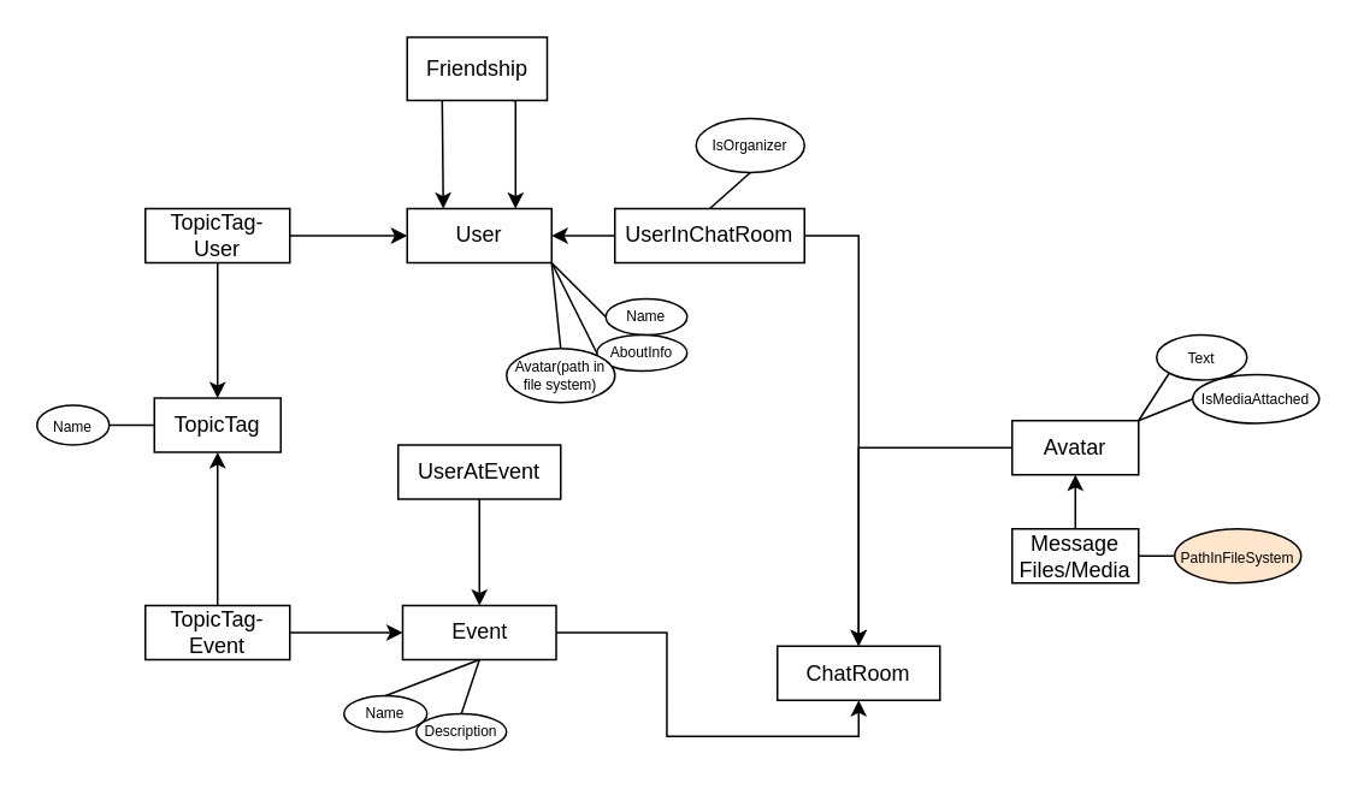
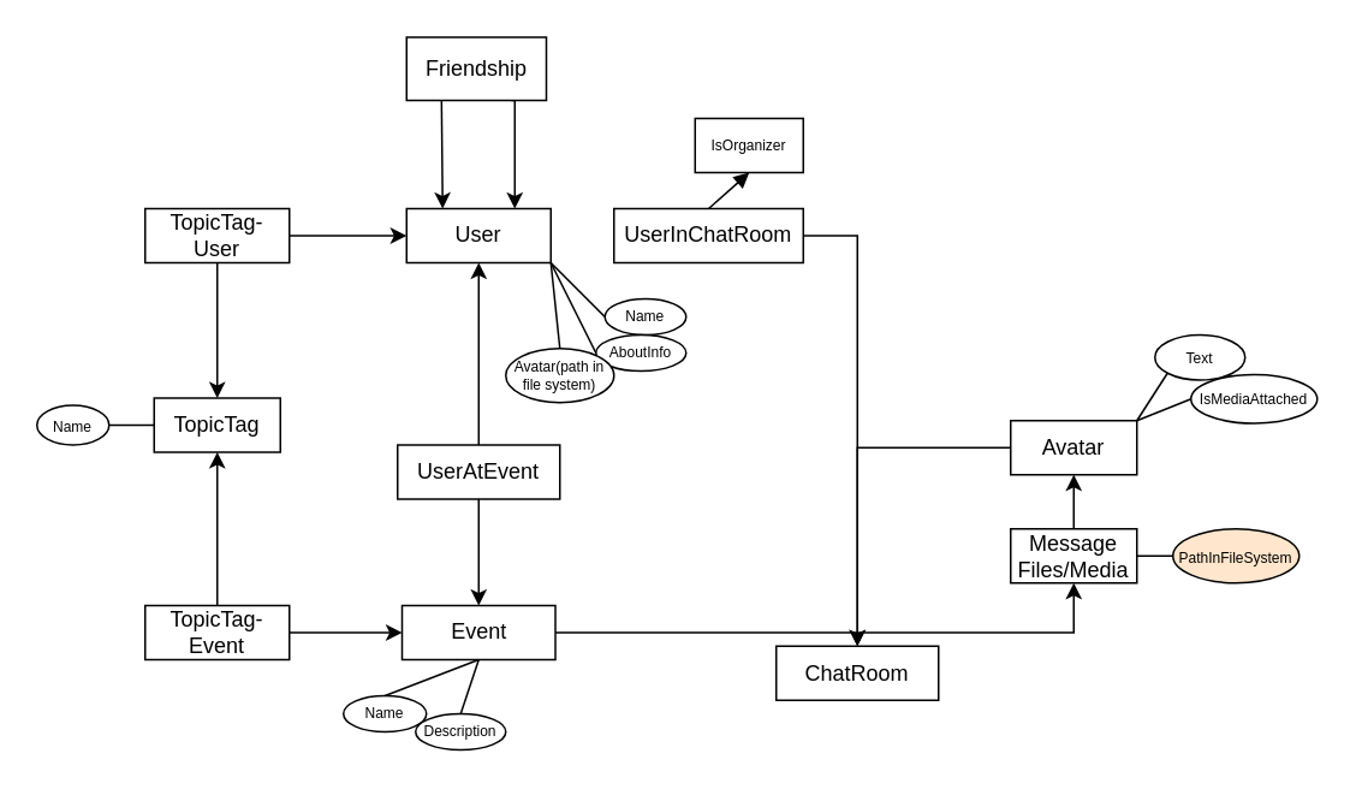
  <mxCell id="0" />
  <mxCell id="1" parent="0" />
  <mxCell id="2" value="User" style="rounded=0;whiteSpace=wrap;html=1;" parent="1" vertex="1"><mxGeometry x="225" y="115" width="80" height="30" as="geometry" /></mxCell>
- <mxCell id="3" style="edgeStyle=orthogonalEdgeStyle;rounded=0;orthogonalLoop=1;jettySize=auto;html=1;entryX=0.5;entryY=1;entryDx=0;entryDy=0;" edge="1" parent="1" source="4" target="20"><mxGeometry relative="1" as="geometry" /></mxCell>
+ <mxCell id="3" style="edgeStyle=orthogonalEdgeStyle;rounded=0;orthogonalLoop=1;jettySize=auto;html=1;" edge="1" parent="1" source="4" target="22"><mxGeometry relative="1" as="geometry" /></mxCell>
  <mxCell id="4" value="Event" style="rounded=0;whiteSpace=wrap;html=1;" parent="1" vertex="1"><mxGeometry x="222.5" y="335" width="85" height="30" as="geometry" /></mxCell>
  <mxCell id="5" style="edgeStyle=orthogonalEdgeStyle;rounded=0;orthogonalLoop=1;jettySize=auto;html=1;" parent="1" source="6" target="20" edge="1"><mxGeometry relative="1" as="geometry" /></mxCell>
  <mxCell id="6" value="Avatar" style="rounded=0;whiteSpace=wrap;html=1;" parent="1" vertex="1"><mxGeometry x="560" y="232.5" width="70" height="30" as="geometry" /></mxCell>
  <mxCell id="7" style="edgeStyle=orthogonalEdgeStyle;rounded=0;orthogonalLoop=1;jettySize=auto;html=1;" parent="1" source="9" target="4" edge="1"><mxGeometry relative="1" as="geometry" /></mxCell>
+ <mxCell id="8" style="edgeStyle=orthogonalEdgeStyle;rounded=0;orthogonalLoop=1;jettySize=auto;html=1;entryX=0.5;entryY=1;entryDx=0;entryDy=0;" parent="1" source="9" target="2" edge="1"><mxGeometry relative="1" as="geometry" /></mxCell>
  <mxCell id="9" value="UserAtEvent" style="rounded=0;whiteSpace=wrap;html=1;" parent="1" vertex="1"><mxGeometry x="220" y="246" width="90" height="30" as="geometry" /></mxCell>
- <mxCell id="10" style="edgeStyle=orthogonalEdgeStyle;rounded=0;orthogonalLoop=1;jettySize=auto;html=1;exitX=0;exitY=0.5;exitDx=0;exitDy=0;entryX=1;entryY=0.5;entryDx=0;entryDy=0;" parent="1" source="12" target="2" edge="1"><mxGeometry relative="1" as="geometry" /></mxCell>
  <mxCell id="11" style="edgeStyle=orthogonalEdgeStyle;rounded=0;orthogonalLoop=1;jettySize=auto;html=1;" parent="1" source="12" target="20" edge="1"><mxGeometry relative="1" as="geometry"><Array as="points"><mxPoint x="475" y="130" /></Array></mxGeometry></mxCell>
  <mxCell id="12" value="UserInChatRoom" style="rounded=0;whiteSpace=wrap;html=1;" parent="1" vertex="1"><mxGeometry x="340" y="115" width="105" height="30" as="geometry" /></mxCell>
  <mxCell id="13" value="TopicTag" style="rounded=0;whiteSpace=wrap;html=1;" parent="1" vertex="1"><mxGeometry x="85" y="220" width="70" height="30" as="geometry" /></mxCell>
  <mxCell id="14" style="edgeStyle=orthogonalEdgeStyle;rounded=0;orthogonalLoop=1;jettySize=auto;html=1;entryX=0.5;entryY=1;entryDx=0;entryDy=0;" parent="1" source="16" target="13" edge="1"><mxGeometry relative="1" as="geometry" /></mxCell>
  <mxCell id="15" style="edgeStyle=orthogonalEdgeStyle;rounded=0;orthogonalLoop=1;jettySize=auto;html=1;" parent="1" source="16" target="4" edge="1"><mxGeometry relative="1" as="geometry" /></mxCell>
  <mxCell id="16" value="TopicTag-Event" style="rounded=0;whiteSpace=wrap;html=1;" parent="1" vertex="1"><mxGeometry x="80" y="335" width="80" height="30" as="geometry" /></mxCell>
  <mxCell id="17" style="edgeStyle=orthogonalEdgeStyle;rounded=0;orthogonalLoop=1;jettySize=auto;html=1;entryX=0;entryY=0.5;entryDx=0;entryDy=0;" parent="1" source="19" target="2" edge="1"><mxGeometry relative="1" as="geometry" /></mxCell>
  <mxCell id="18" style="edgeStyle=orthogonalEdgeStyle;rounded=0;orthogonalLoop=1;jettySize=auto;html=1;entryX=0.5;entryY=0;entryDx=0;entryDy=0;" parent="1" source="19" target="13" edge="1"><mxGeometry relative="1" as="geometry" /></mxCell>
  <mxCell id="19" value="TopicTag-&lt;br&gt;User" style="rounded=0;whiteSpace=wrap;html=1;" parent="1" vertex="1"><mxGeometry x="80" y="115" width="80" height="30" as="geometry" /></mxCell>
  <mxCell id="20" value="ChatRoom" style="rounded=0;whiteSpace=wrap;html=1;" parent="1" vertex="1"><mxGeometry x="430" y="357.5" width="90" height="30" as="geometry" /></mxCell>
  <mxCell id="21" style="edgeStyle=orthogonalEdgeStyle;rounded=0;orthogonalLoop=1;jettySize=auto;html=1;entryX=0.5;entryY=1;entryDx=0;entryDy=0;" parent="1" source="22" target="6" edge="1"><mxGeometry relative="1" as="geometry" /></mxCell>
  <mxCell id="22" value="Message&lt;br&gt;Files/Media" style="rounded=0;whiteSpace=wrap;html=1;" parent="1" vertex="1"><mxGeometry x="560" y="292.5" width="70" height="30" as="geometry" /></mxCell>
  <mxCell id="23" value="&lt;font style=&quot;font-size: 8px&quot;&gt;PathInFileSystem&lt;/font&gt;" style="ellipse;whiteSpace=wrap;html=1;fillColor=#ffe6cc;" parent="1" vertex="1"><mxGeometry x="650" y="292.5" width="70" height="30" as="geometry" /></mxCell>
  <mxCell id="24" value="Text" style="ellipse;whiteSpace=wrap;html=1;fontSize=8;" parent="1" vertex="1"><mxGeometry x="640" y="185" width="50" height="25" as="geometry" /></mxCell>
- <mxCell id="25" value="IsOrganizer" style="ellipse;whiteSpace=wrap;html=1;fontSize=8;" parent="1" vertex="1"><mxGeometry x="385" y="65" width="60" height="30" as="geometry" /></mxCell>
+ <mxCell id="25" value="IsOrganizer" style="whiteSpace=wrap;html=1;fontSize=8;rounded=0;" parent="1" vertex="1"><mxGeometry x="385" y="65" width="60" height="30" as="geometry" /></mxCell>
  <mxCell id="26" value="Name" style="ellipse;whiteSpace=wrap;html=1;fontSize=8;" parent="1" vertex="1"><mxGeometry x="335" y="165" width="45" height="20" as="geometry" /></mxCell>
  <mxCell id="27" value="AboutInfo" style="ellipse;whiteSpace=wrap;html=1;fontSize=8;" parent="1" vertex="1"><mxGeometry x="330" y="185" width="50" height="20" as="geometry" /></mxCell>
  <mxCell id="28" value="Avatar(path in file system)" style="ellipse;whiteSpace=wrap;html=1;fontSize=8;" parent="1" vertex="1"><mxGeometry x="280" y="192.5" width="60" height="30" as="geometry" /></mxCell>
  <mxCell id="29" style="edgeStyle=orthogonalEdgeStyle;rounded=0;orthogonalLoop=1;jettySize=auto;html=1;exitX=0.25;exitY=1;exitDx=0;exitDy=0;entryX=0.25;entryY=0;entryDx=0;entryDy=0;fontSize=12;" parent="1" source="31" target="2" edge="1"><mxGeometry relative="1" as="geometry"><Array as="points"><mxPoint x="245" y="55" /></Array></mxGeometry></mxCell>
  <mxCell id="30" style="edgeStyle=orthogonalEdgeStyle;rounded=0;orthogonalLoop=1;jettySize=auto;html=1;exitX=0.75;exitY=1;exitDx=0;exitDy=0;entryX=0.75;entryY=0;entryDx=0;entryDy=0;fontSize=12;" parent="1" source="31" target="2" edge="1"><mxGeometry relative="1" as="geometry"><Array as="points"><mxPoint x="285" y="55" /></Array></mxGeometry></mxCell>
  <mxCell id="31" value="&lt;font style=&quot;font-size: 12px&quot;&gt;Friendship&lt;/font&gt;" style="rounded=0;whiteSpace=wrap;html=1;fontSize=8;" parent="1" vertex="1"><mxGeometry x="225" y="20" width="77.5" height="35" as="geometry" /></mxCell>
- <mxCell id="32" value="" style="endArrow=none;html=1;rounded=0;fontSize=12;entryX=0.5;entryY=1;entryDx=0;entryDy=0;exitX=0.5;exitY=0;exitDx=0;exitDy=0;" parent="1" source="12" target="25" edge="1"><mxGeometry width="50" height="50" relative="1" as="geometry"><mxPoint x="310" y="135" as="sourcePoint" /><mxPoint x="360" y="85" as="targetPoint" /></mxGeometry></mxCell>
+ <mxCell id="32" value="" style="endArrow=block;html=1;rounded=0;fontSize=12;entryX=0.5;entryY=1;entryDx=0;entryDy=0;exitX=0.5;exitY=0;exitDx=0;exitDy=0;" parent="1" source="12" target="25" edge="1"><mxGeometry width="50" height="50" relative="1" as="geometry"><mxPoint x="310" y="135" as="sourcePoint" /><mxPoint x="360" y="85" as="targetPoint" /></mxGeometry></mxCell>
  <mxCell id="33" value="" style="endArrow=none;html=1;rounded=0;fontSize=12;entryX=1;entryY=1;entryDx=0;entryDy=0;exitX=0.5;exitY=0;exitDx=0;exitDy=0;" parent="1" source="28" target="2" edge="1"><mxGeometry width="50" height="50" relative="1" as="geometry"><mxPoint x="280" y="215" as="sourcePoint" /><mxPoint x="330" y="165" as="targetPoint" /></mxGeometry></mxCell>
  <mxCell id="34" value="" style="endArrow=none;html=1;rounded=0;fontSize=12;entryX=1;entryY=1;entryDx=0;entryDy=0;exitX=0;exitY=0.5;exitDx=0;exitDy=0;" parent="1" source="27" target="2" edge="1"><mxGeometry width="50" height="50" relative="1" as="geometry"><mxPoint x="343.618" y="219.479" as="sourcePoint" /><mxPoint x="315" y="155" as="targetPoint" /></mxGeometry></mxCell>
  <mxCell id="35" value="" style="endArrow=none;html=1;rounded=0;fontSize=12;entryX=1;entryY=1;entryDx=0;entryDy=0;exitX=0;exitY=0.5;exitDx=0;exitDy=0;" parent="1" source="26" target="2" edge="1"><mxGeometry width="50" height="50" relative="1" as="geometry"><mxPoint x="270" y="235" as="sourcePoint" /><mxPoint x="320" y="185" as="targetPoint" /></mxGeometry></mxCell>
  <mxCell id="36" value="&lt;font style=&quot;font-size: 8px&quot;&gt;Name&lt;/font&gt;" style="ellipse;whiteSpace=wrap;html=1;fontSize=12;" parent="1" vertex="1"><mxGeometry x="20" y="224" width="40" height="22" as="geometry" /></mxCell>
  <mxCell id="37" value="" style="endArrow=none;html=1;rounded=0;fontSize=8;entryX=1;entryY=0.5;entryDx=0;entryDy=0;exitX=0;exitY=0.5;exitDx=0;exitDy=0;" parent="1" source="13" target="36" edge="1"><mxGeometry width="50" height="50" relative="1" as="geometry"><mxPoint x="10" y="325" as="sourcePoint" /><mxPoint x="60" y="275" as="targetPoint" /></mxGeometry></mxCell>
  <mxCell id="38" value="Name" style="ellipse;whiteSpace=wrap;html=1;fontSize=8;" parent="1" vertex="1"><mxGeometry x="190" y="385" width="46" height="20" as="geometry" /></mxCell>
  <mxCell id="39" value="Description" style="ellipse;whiteSpace=wrap;html=1;fontSize=8;" parent="1" vertex="1"><mxGeometry x="230" y="395" width="50" height="20" as="geometry" /></mxCell>
  <mxCell id="40" value="" style="endArrow=none;html=1;rounded=0;fontSize=8;entryX=0.5;entryY=1;entryDx=0;entryDy=0;exitX=0.5;exitY=0;exitDx=0;exitDy=0;" parent="1" source="38" target="4" edge="1"><mxGeometry width="50" height="50" relative="1" as="geometry"><mxPoint x="140" y="425" as="sourcePoint" /><mxPoint x="190" y="375" as="targetPoint" /></mxGeometry></mxCell>
  <mxCell id="41" value="" style="endArrow=none;html=1;rounded=0;fontSize=8;entryX=0.5;entryY=1;entryDx=0;entryDy=0;exitX=0.5;exitY=0;exitDx=0;exitDy=0;" parent="1" source="39" target="4" edge="1"><mxGeometry width="50" height="50" relative="1" as="geometry"><mxPoint x="223" y="395" as="sourcePoint" /><mxPoint x="275" y="375" as="targetPoint" /></mxGeometry></mxCell>
  <mxCell id="42" value="IsMediaAttached" style="ellipse;whiteSpace=wrap;html=1;fontSize=8;" parent="1" vertex="1"><mxGeometry x="660" y="207" width="70" height="27" as="geometry" /></mxCell>
  <mxCell id="43" value="" style="endArrow=none;html=1;rounded=0;fontSize=8;entryX=0;entryY=1;entryDx=0;entryDy=0;exitX=1;exitY=0;exitDx=0;exitDy=0;" parent="1" source="6" target="24" edge="1"><mxGeometry width="50" height="50" relative="1" as="geometry"><mxPoint x="520" y="235" as="sourcePoint" /><mxPoint x="570" y="185" as="targetPoint" /></mxGeometry></mxCell>
  <mxCell id="44" value="" style="endArrow=none;html=1;rounded=0;fontSize=8;entryX=0;entryY=0.5;entryDx=0;entryDy=0;exitX=1;exitY=0;exitDx=0;exitDy=0;" parent="1" source="6" target="42" edge="1"><mxGeometry width="50" height="50" relative="1" as="geometry"><mxPoint x="630" y="305" as="sourcePoint" /><mxPoint x="680" y="255" as="targetPoint" /></mxGeometry></mxCell>
  <mxCell id="45" value="" style="endArrow=none;html=1;rounded=0;fontSize=8;entryX=0;entryY=0.5;entryDx=0;entryDy=0;exitX=1;exitY=0.5;exitDx=0;exitDy=0;" parent="1" source="22" target="23" edge="1"><mxGeometry width="50" height="50" relative="1" as="geometry"><mxPoint x="590" y="385" as="sourcePoint" /><mxPoint x="640" y="335" as="targetPoint" /></mxGeometry></mxCell>
